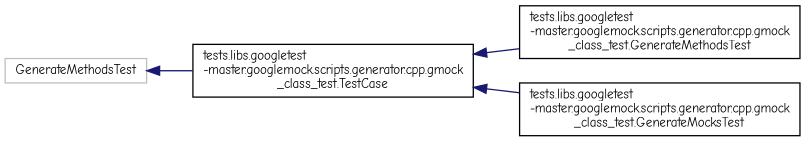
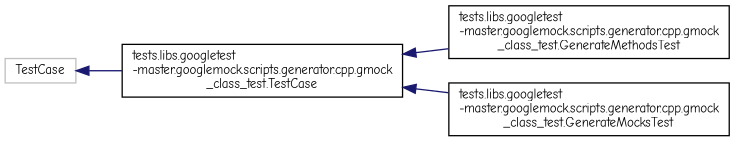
  digraph {
    rankdir=LR
    fontname="Comic Neue"
    node [color=black fillcolor=white fontname="Comic Neue" fontsize=10 shape=record style=filled]
    edge [color=midnightblue dir=back fontname="Comic Neue" fontsize=10 labelfontname=Helvetica labelfontsize=10 style=solid]
-   n1 [color=grey75 height=0.2 label=GenerateMethodsTest width=0.4]
+   n1 [color=grey75 height=0.2 label=TestCase width=0.4]
    n2 [height=0.2 label="tests.libs.googletest\l-master.googlemock.scripts.generator.cpp.gmock\l_class_test.TestCase" width=0.4]
    n3 [height=0.2 label="tests.libs.googletest\l-master.googlemock.scripts.generator.cpp.gmock\l_class_test.GenerateMethodsTest" width=0.4]
    n4 [height=0.2 label="tests.libs.googletest\l-master.googlemock.scripts.generator.cpp.gmock\l_class_test.GenerateMocksTest" width=0.4]
    n1 -> n2
    n2 -> n3
    n2 -> n4
  }
